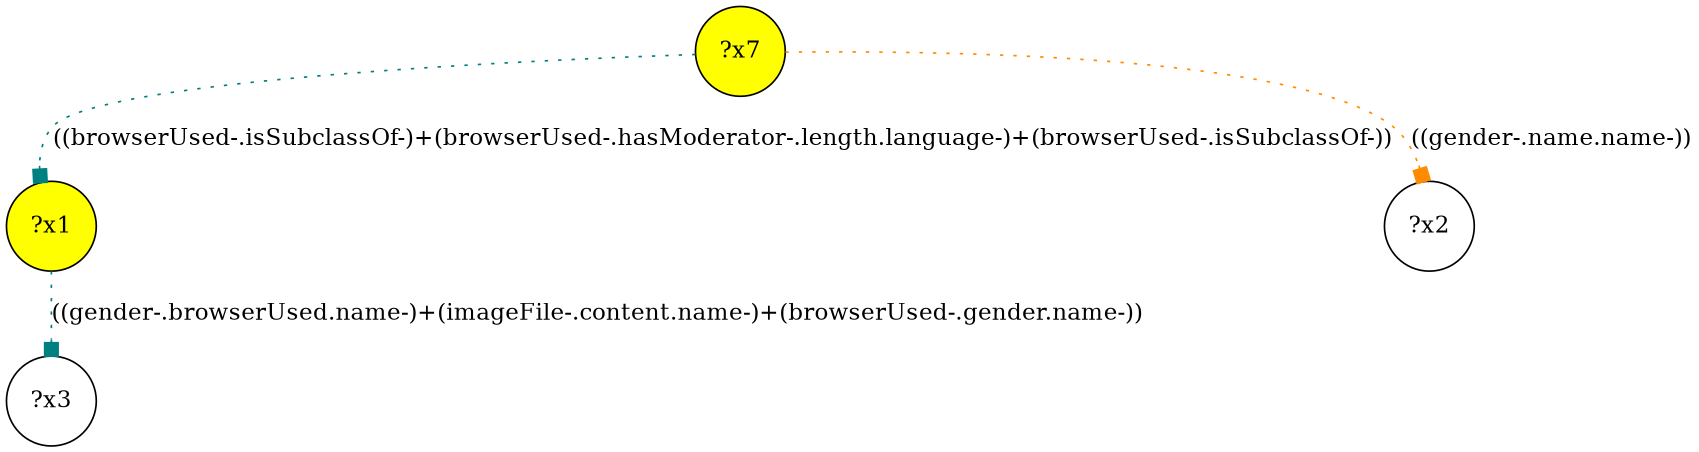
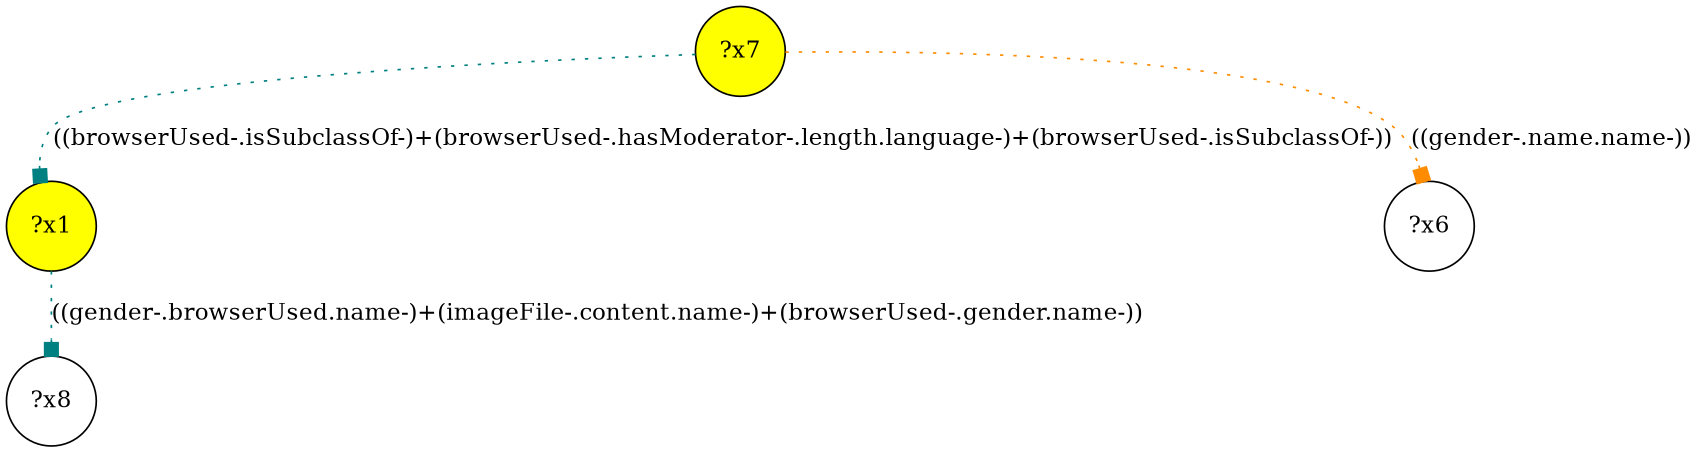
  digraph {
    node [shape=circle]
    edge [arrowhead=box color=teal style=dotted]
    n1 [fillcolor=yellow label="?x7" style="filled,"]
    n2 [fillcolor=yellow label="?x1" style="filled,"]
-   n3 [label="?x2"]
-   n4 [label="?x3"]
+   n3 [label="?x6"]
+   n4 [label="?x8"]
    n1 -> n2 [label="((browserUsed-.isSubclassOf-)+(browserUsed-.hasModerator-.length.language-)+(browserUsed-.isSubclassOf-))"]
    n1 -> n3 [color=darkorange label="((gender-.name.name-))"]
    n2 -> n4 [label="((gender-.browserUsed.name-)+(imageFile-.content.name-)+(browserUsed-.gender.name-))"]
  }
